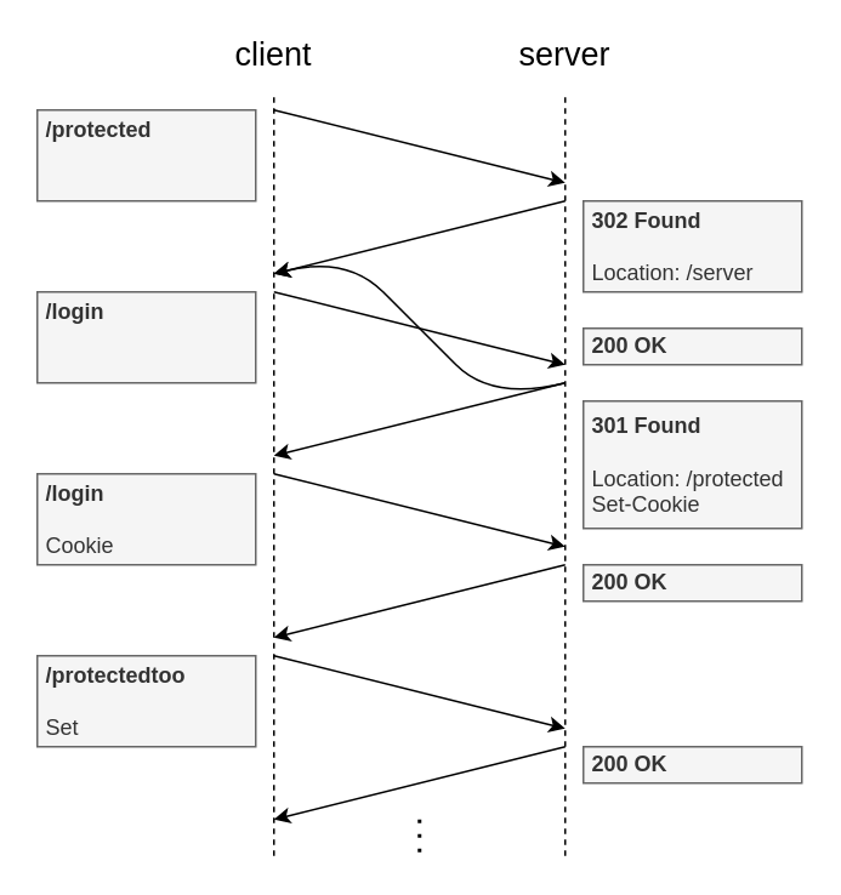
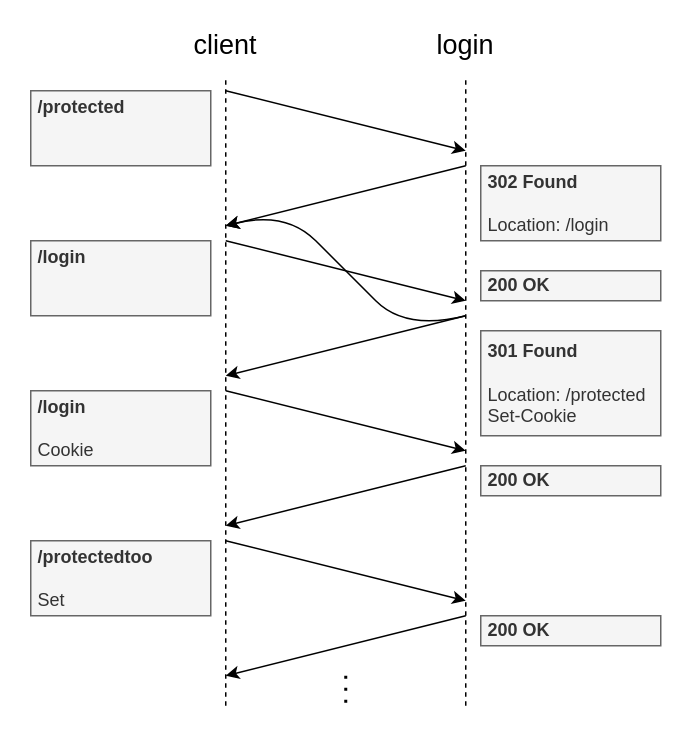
  <mxCell id="0" />
  <mxCell id="1" parent="0" />
  <mxCell id="2" value="" style="endArrow=none;dashed=1;html=1;" edge="1" parent="1"><mxGeometry width="50" height="50" relative="1" as="geometry"><mxPoint x="150" y="470" as="sourcePoint" /><mxPoint x="150" y="50" as="targetPoint" /></mxGeometry></mxCell>
  <mxCell id="3" value="" style="endArrow=none;dashed=1;html=1;strokeWidth=1;" edge="1" parent="1"><mxGeometry width="50" height="50" relative="1" as="geometry"><mxPoint x="310" y="470" as="sourcePoint" /><mxPoint x="310" y="50" as="targetPoint" /></mxGeometry></mxCell>
  <mxCell id="4" value="" style="endArrow=classic;html=1;strokeWidth=1;" edge="1" parent="1"><mxGeometry width="50" height="50" relative="1" as="geometry"><mxPoint x="150" y="60" as="sourcePoint" /><mxPoint x="310" y="100" as="targetPoint" /></mxGeometry></mxCell>
  <mxCell id="5" value="" style="endArrow=classic;html=1;strokeWidth=1;" edge="1" parent="1"><mxGeometry width="50" height="50" relative="1" as="geometry"><mxPoint x="150" y="160" as="sourcePoint" /><mxPoint x="310" y="200" as="targetPoint" /></mxGeometry></mxCell>
  <mxCell id="6" value="" style="endArrow=classic;html=1;strokeWidth=1;" edge="1" parent="1"><mxGeometry width="50" height="50" relative="1" as="geometry"><mxPoint x="310" y="110" as="sourcePoint" /><mxPoint x="150" y="150" as="targetPoint" /></mxGeometry></mxCell>
  <mxCell id="7" value="" style="endArrow=classic;html=1;strokeWidth=1;" edge="1" parent="1"><mxGeometry width="50" height="50" relative="1" as="geometry"><mxPoint x="310" y="210" as="sourcePoint" /><mxPoint x="150" y="250" as="targetPoint" /></mxGeometry></mxCell>
- <mxCell id="8" value="&lt;b&gt;302 Found&lt;br&gt;&lt;br&gt;&lt;/b&gt;Location: /server" style="rounded=0;whiteSpace=wrap;html=1;fillColor=#f5f5f5;strokeColor=#666666;fontColor=#333333;align=left;spacing=5;" vertex="1" parent="1"><mxGeometry x="320" y="110" width="120" height="50" as="geometry" /></mxCell>
+ <mxCell id="8" value="&lt;b&gt;302 Found&lt;br&gt;&lt;br&gt;&lt;/b&gt;Location: /login" style="rounded=0;whiteSpace=wrap;html=1;fillColor=#f5f5f5;strokeColor=#666666;fontColor=#333333;align=left;spacing=5;" vertex="1" parent="1"><mxGeometry x="320" y="110" width="120" height="50" as="geometry" /></mxCell>
  <mxCell id="9" value="&lt;b&gt;/protected&lt;br&gt;&lt;/b&gt;&amp;nbsp;&lt;br&gt;&amp;nbsp;" style="rounded=0;whiteSpace=wrap;html=1;fillColor=#f5f5f5;strokeColor=#666666;fontColor=#333333;align=left;spacing=5;" vertex="1" parent="1"><mxGeometry x="20" y="60" width="120" height="50" as="geometry" /></mxCell>
  <mxCell id="10" value="&lt;b&gt;/login&lt;br&gt;&lt;/b&gt;&amp;nbsp;&lt;br&gt;&amp;nbsp;" style="rounded=0;whiteSpace=wrap;html=1;fillColor=#f5f5f5;strokeColor=#666666;fontColor=#333333;align=left;spacing=5;" vertex="1" parent="1"><mxGeometry x="20" y="160" width="120" height="50" as="geometry" /></mxCell>
  <mxCell id="11" value="&lt;b&gt;/protectedtoo&lt;br&gt;&lt;/b&gt;&lt;br&gt;Set" style="rounded=0;whiteSpace=wrap;html=1;fillColor=#f5f5f5;strokeColor=#666666;fontColor=#333333;align=left;spacing=5;" vertex="1" parent="1"><mxGeometry x="20" y="360" width="120" height="50" as="geometry" /></mxCell>
  <mxCell id="12" value="" style="endArrow=classic;html=1;strokeWidth=1;" edge="1" parent="1"><mxGeometry width="50" height="50" relative="1" as="geometry"><mxPoint x="310" y="310" as="sourcePoint" /><mxPoint x="150" y="350" as="targetPoint" /></mxGeometry></mxCell>
  <mxCell id="13" value="" style="endArrow=classic;html=1;strokeWidth=1;" edge="1" parent="1"><mxGeometry width="50" height="50" relative="1" as="geometry"><mxPoint x="150" y="260" as="sourcePoint" /><mxPoint x="310" y="300" as="targetPoint" /></mxGeometry></mxCell>
  <mxCell id="14" value="client" style="text;html=1;strokeColor=none;fillColor=none;align=center;verticalAlign=middle;whiteSpace=wrap;rounded=0;fontSize=18;" vertex="1" parent="1"><mxGeometry x="125" y="20" width="50" height="20" as="geometry" /></mxCell>
- <mxCell id="15" value="server" style="text;html=1;strokeColor=none;fillColor=none;align=center;verticalAlign=middle;whiteSpace=wrap;rounded=0;fontSize=18;" vertex="1" parent="1"><mxGeometry x="285" y="20" width="50" height="20" as="geometry" /></mxCell>
+ <mxCell id="15" value="login" style="text;html=1;strokeColor=none;fillColor=none;align=center;verticalAlign=middle;whiteSpace=wrap;rounded=0;fontSize=18;" vertex="1" parent="1"><mxGeometry x="285" y="20" width="50" height="20" as="geometry" /></mxCell>
  <mxCell id="16" value="&lt;b&gt;/login&lt;br&gt;&lt;/b&gt;&lt;br&gt;Cookie" style="rounded=0;whiteSpace=wrap;html=1;fillColor=#f5f5f5;strokeColor=#666666;fontColor=#333333;align=left;spacing=5;" vertex="1" parent="1"><mxGeometry x="20" y="260" width="120" height="50" as="geometry" /></mxCell>
  <mxCell id="17" value="&lt;b&gt;301 Found&lt;br&gt;&lt;br&gt;&lt;/b&gt;Location: /protected&lt;br&gt;Set-Cookie" style="rounded=0;whiteSpace=wrap;html=1;fillColor=#f5f5f5;strokeColor=#666666;fontColor=#333333;align=left;spacing=5;" vertex="1" parent="1"><mxGeometry x="320" y="220" width="120" height="70" as="geometry" /></mxCell>
  <mxCell id="18" value="&lt;b&gt;200 OK&lt;/b&gt;" style="rounded=0;whiteSpace=wrap;html=1;fillColor=#f5f5f5;strokeColor=#666666;fontColor=#333333;align=left;spacing=5;" vertex="1" parent="1"><mxGeometry x="320" y="310" width="120" height="20" as="geometry" /></mxCell>
  <mxCell id="19" value="" style="endArrow=classic;html=1;strokeWidth=1;" edge="1" parent="1"><mxGeometry width="50" height="50" relative="1" as="geometry"><mxPoint x="310" y="410" as="sourcePoint" /><mxPoint x="150" y="450" as="targetPoint" /></mxGeometry></mxCell>
  <mxCell id="20" value="" style="endArrow=classic;html=1;strokeWidth=1;" edge="1" parent="1"><mxGeometry width="50" height="50" relative="1" as="geometry"><mxPoint x="150" y="360" as="sourcePoint" /><mxPoint x="310" y="400" as="targetPoint" /></mxGeometry></mxCell>
  <mxCell id="21" value="" style="endArrow=none;dashed=1;html=1;dashPattern=1 3;strokeWidth=2;" edge="1" parent="1"><mxGeometry width="50" height="50" relative="1" as="geometry"><mxPoint x="230" y="450" as="sourcePoint" /><mxPoint x="230" y="470" as="targetPoint" /></mxGeometry></mxCell>
  <mxCell id="22" value="" style="curved=1;endArrow=classic;html=1;strokeWidth=1;fontSize=18;" edge="1" parent="1"><mxGeometry width="50" height="50" relative="1" as="geometry"><mxPoint x="310" y="210" as="sourcePoint" /><mxPoint x="150" y="150" as="targetPoint" /><Array as="points"><mxPoint x="270" y="220" /><mxPoint x="230" y="180" /><mxPoint x="190" y="140" /></Array></mxGeometry></mxCell>
  <mxCell id="23" value="&lt;b&gt;200 OK&lt;/b&gt;" style="rounded=0;whiteSpace=wrap;html=1;fillColor=#f5f5f5;strokeColor=#666666;fontColor=#333333;align=left;spacing=5;" vertex="1" parent="1"><mxGeometry x="320" y="410" width="120" height="20" as="geometry" /></mxCell>
  <mxCell id="24" value="&lt;b&gt;200 OK&lt;/b&gt;" style="rounded=0;whiteSpace=wrap;html=1;fillColor=#f5f5f5;strokeColor=#666666;fontColor=#333333;align=left;spacing=5;" vertex="1" parent="1"><mxGeometry x="320" y="180" width="120" height="20" as="geometry" /></mxCell>
